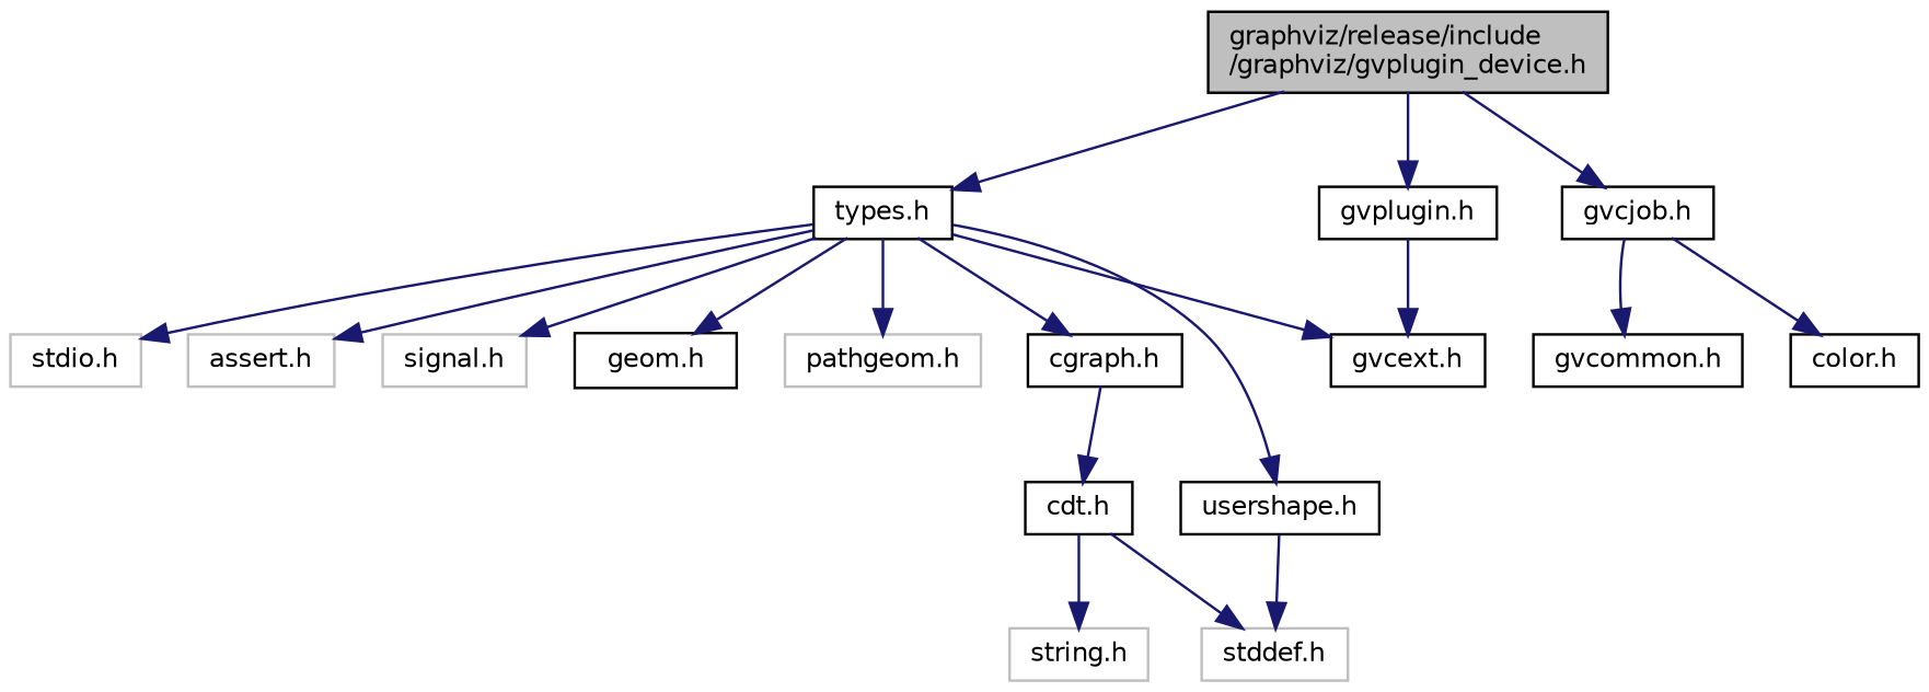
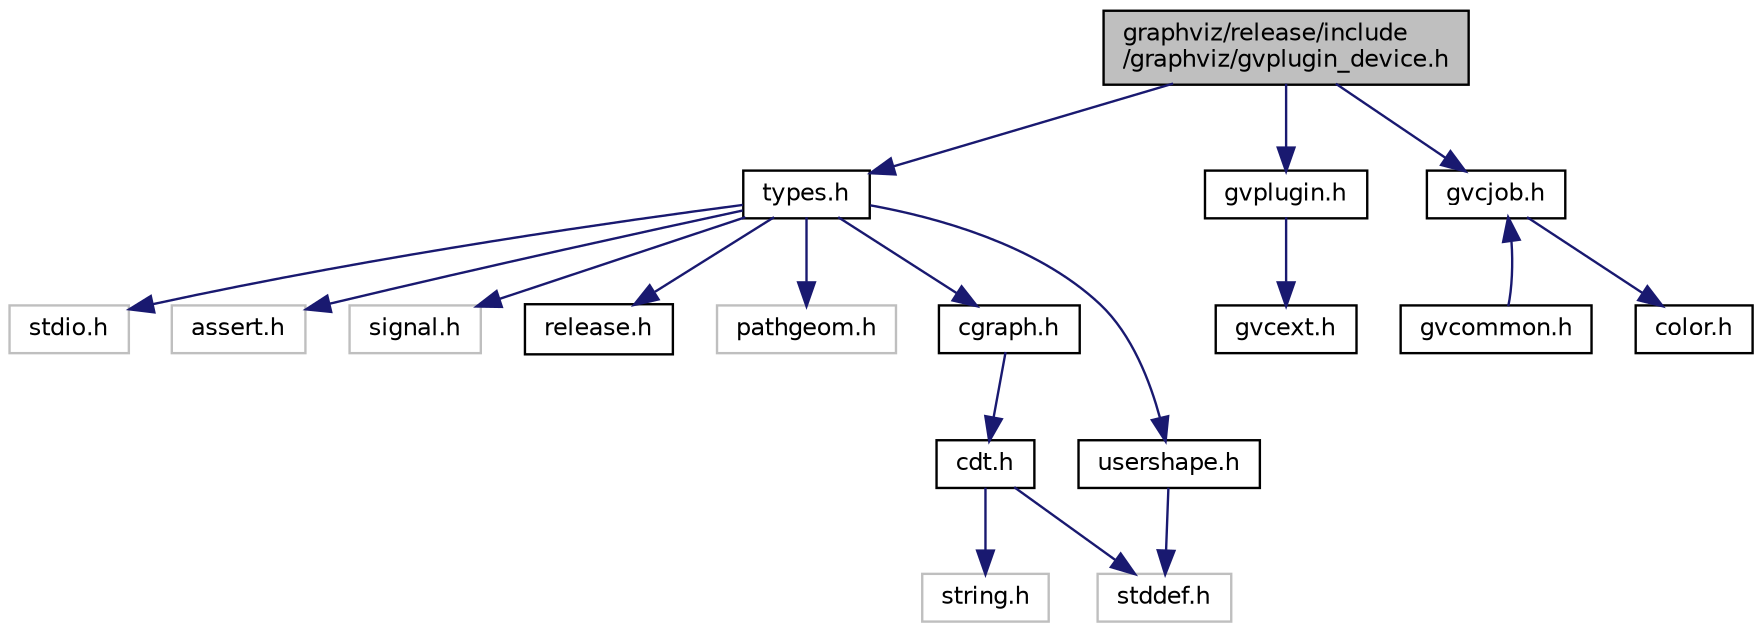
  digraph {
    node [color=black fontname=Helvetica fontsize=10 shape=record]
    edge [color=midnightblue fontname=Helvetica fontsize=10 labelfontname=Helvetica labelfontsize=10 style=solid]
    n1 [fillcolor=grey75 fontcolor=black height=0.2 label="graphviz/release/include\l/graphviz/gvplugin_device.h" style=filled width=0.4]
    n2 [height=0.2 label="types.h" width=0.4]
    n3 [height=0.2 label="gvplugin.h" width=0.4]
    n4 [height=0.2 label="gvcjob.h" width=0.4]
    n5 [color=grey75 height=0.2 label="stdio.h" width=0.4]
    n6 [color=grey75 height=0.2 label="assert.h" width=0.4]
    n7 [color=grey75 height=0.2 label="signal.h" width=0.4]
-   n8 [height=0.2 label="geom.h" width=0.4]
+   n8 [height=0.2 label="release.h" width=0.4]
    n9 [height=0.2 label="gvcext.h" width=0.4]
    n10 [color=grey75 height=0.2 label="pathgeom.h" width=0.4]
    n11 [height=0.2 label="cgraph.h" width=0.4]
    n12 [height=0.2 label="usershape.h" width=0.4]
    n13 [height=0.2 label="gvcommon.h" width=0.4]
    n14 [height=0.2 label="color.h" width=0.4]
    n15 [height=0.2 label="cdt.h" width=0.4]
    n16 [color=grey75 height=0.2 label="stddef.h" width=0.4]
    n17 [color=grey75 height=0.2 label="string.h" width=0.4]
    n1 -> n2
    n1 -> n3
    n1 -> n4
    n2 -> n5
    n2 -> n6
    n2 -> n7
    n2 -> n8
-   n2 -> n9
    n2 -> n10
    n2 -> n11
    n2 -> n12
    n3 -> n9
-   n4 -> n13
+   n13 -> n4
    n4 -> n14
    n11 -> n15
    n12 -> n16
    n15 -> n16
    n15 -> n17
  }
